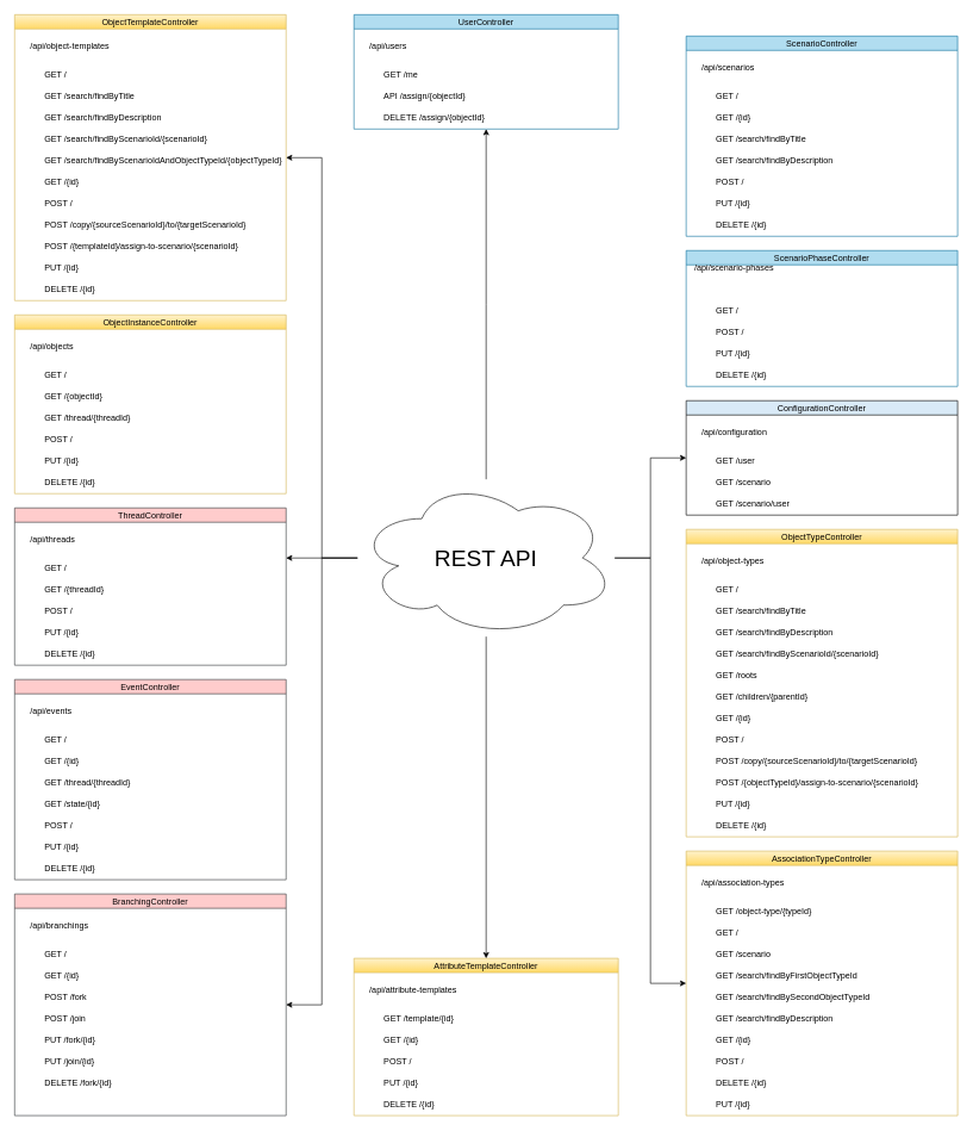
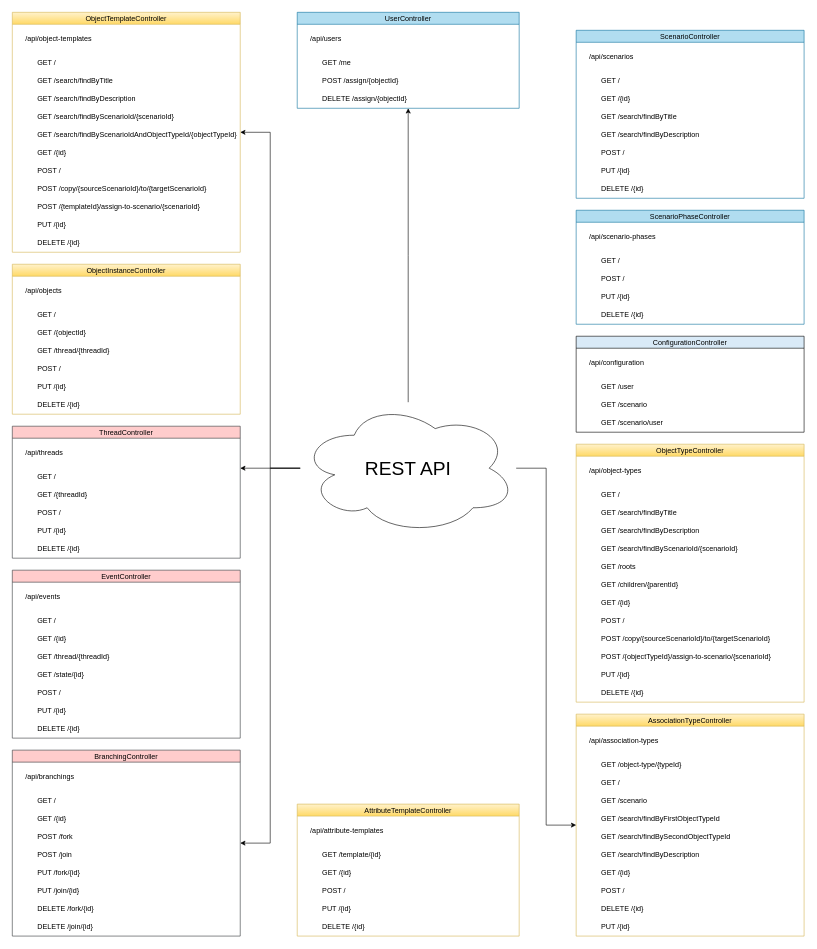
  <mxCell id="0" />
  <mxCell id="1" parent="0" />
  <mxCell id="2" value="AssociationTypeController" style="shape=swimlane;startSize=20;fillColor=#fff2cc;gradientColor=#ffd966;strokeColor=#d6b656;" vertex="1" parent="1"><mxGeometry x="960" y="1190" width="380" height="370" as="geometry" /></mxCell>
  <mxCell id="3" value="/api/association-types" style="text;html=1;strokeColor=none;fillColor=none;" vertex="1" parent="2"><mxGeometry x="20" y="30" width="300" height="30" as="geometry" /></mxCell>
  <mxCell id="4" value="GET /object-type/{typeId}" style="text;html=1;strokeColor=none;fillColor=none;" vertex="1" parent="2"><mxGeometry x="40" y="70" width="300" height="30" as="geometry" /></mxCell>
  <mxCell id="5" value="GET /" style="text;html=1;strokeColor=none;fillColor=none;" vertex="1" parent="2"><mxGeometry x="40" y="100" width="300" height="30" as="geometry" /></mxCell>
  <mxCell id="6" value="GET /scenario" style="text;html=1;strokeColor=none;fillColor=none;" vertex="1" parent="2"><mxGeometry x="40" y="130" width="300" height="30" as="geometry" /></mxCell>
  <mxCell id="7" value="GET /search/findByFirstObjectTypeId" style="text;html=1;strokeColor=none;fillColor=none;" vertex="1" parent="2"><mxGeometry x="40" y="160" width="300" height="30" as="geometry" /></mxCell>
  <mxCell id="8" value="GET /search/findBySecondObjectTypeId" style="text;html=1;strokeColor=none;fillColor=none;" vertex="1" parent="2"><mxGeometry x="40" y="190" width="300" height="30" as="geometry" /></mxCell>
  <mxCell id="9" value="GET /search/findByDescription" style="text;html=1;strokeColor=none;fillColor=none;" vertex="1" parent="2"><mxGeometry x="40" y="220" width="300" height="30" as="geometry" /></mxCell>
  <mxCell id="10" value="GET /{id}" style="text;html=1;strokeColor=none;fillColor=none;" vertex="1" parent="2"><mxGeometry x="40" y="250" width="300" height="30" as="geometry" /></mxCell>
  <mxCell id="11" value="POST /" style="text;html=1;strokeColor=none;fillColor=none;" vertex="1" parent="2"><mxGeometry x="40" y="280" width="300" height="30" as="geometry" /></mxCell>
  <mxCell id="12" value="DELETE /{id}" style="text;html=1;strokeColor=none;fillColor=none;" vertex="1" parent="2"><mxGeometry x="40" y="310" width="300" height="30" as="geometry" /></mxCell>
  <mxCell id="13" value="PUT /{id}" style="text;html=1;strokeColor=none;fillColor=none;" vertex="1" parent="2"><mxGeometry x="40" y="340" width="300" height="30" as="geometry" /></mxCell>
  <mxCell id="14" value="ConfigurationController" style="shape=swimlane;startSize=20;fillColor=#d9eaf7;" vertex="1" parent="1"><mxGeometry x="960" y="560" width="380" height="160" as="geometry" /></mxCell>
  <mxCell id="15" value="/api/configuration" style="text;html=1;strokeColor=none;fillColor=none;" vertex="1" parent="14"><mxGeometry x="20" y="30" width="300" height="30" as="geometry" /></mxCell>
  <mxCell id="16" value="GET /user" style="text;html=1;strokeColor=none;fillColor=none;" vertex="1" parent="14"><mxGeometry x="40" y="70" width="300" height="30" as="geometry" /></mxCell>
  <mxCell id="17" value="GET /scenario" style="text;html=1;strokeColor=none;fillColor=none;" vertex="1" parent="14"><mxGeometry x="40" y="100" width="300" height="30" as="geometry" /></mxCell>
  <mxCell id="18" value="GET /scenario/user" style="text;html=1;strokeColor=none;fillColor=none;" vertex="1" parent="14"><mxGeometry x="40" y="130" width="300" height="30" as="geometry" /></mxCell>
  <mxCell id="19" value="EventController" style="shape=swimlane;startSize=20;fillColor=#ffcccc;strokeColor=#36393d;" vertex="1" parent="1"><mxGeometry x="20" y="950" width="380" height="280" as="geometry" /></mxCell>
  <mxCell id="20" value="/api/events" style="text;html=1;strokeColor=none;fillColor=none;" vertex="1" parent="19"><mxGeometry x="20" y="30" width="300" height="30" as="geometry" /></mxCell>
  <mxCell id="21" value="GET /" style="text;html=1;strokeColor=none;fillColor=none;" vertex="1" parent="19"><mxGeometry x="40" y="70" width="300" height="30" as="geometry" /></mxCell>
  <mxCell id="22" value="GET /{id}" style="text;html=1;strokeColor=none;fillColor=none;" vertex="1" parent="19"><mxGeometry x="40" y="100" width="300" height="30" as="geometry" /></mxCell>
  <mxCell id="23" value="GET /thread/{threadId}" style="text;html=1;strokeColor=none;fillColor=none;" vertex="1" parent="19"><mxGeometry x="40" y="130" width="300" height="30" as="geometry" /></mxCell>
  <mxCell id="24" value="GET /state/{id}" style="text;html=1;strokeColor=none;fillColor=none;" vertex="1" parent="19"><mxGeometry x="40" y="160" width="300" height="30" as="geometry" /></mxCell>
  <mxCell id="25" value="POST /" style="text;html=1;strokeColor=none;fillColor=none;" vertex="1" parent="19"><mxGeometry x="40" y="190" width="300" height="30" as="geometry" /></mxCell>
  <mxCell id="26" value="PUT /{id}" style="text;html=1;strokeColor=none;fillColor=none;" vertex="1" parent="19"><mxGeometry x="40" y="220" width="300" height="30" as="geometry" /></mxCell>
  <mxCell id="27" value="DELETE /{id}" style="text;html=1;strokeColor=none;fillColor=none;" vertex="1" parent="19"><mxGeometry x="40" y="250" width="300" height="30" as="geometry" /></mxCell>
  <mxCell id="28" value="AttributeTemplateController" style="shape=swimlane;startSize=20;fillColor=#fff2cc;gradientColor=#ffd966;strokeColor=#d6b656;" vertex="1" parent="1"><mxGeometry x="495" y="1340" width="370" height="220" as="geometry" /></mxCell>
  <mxCell id="29" value="/api/attribute-templates" style="text;html=1;strokeColor=none;fillColor=none;" vertex="1" parent="28"><mxGeometry x="20" y="30" width="320" height="30" as="geometry" /></mxCell>
  <mxCell id="30" value="GET /template/{id}" style="text;html=1;strokeColor=none;fillColor=none;" vertex="1" parent="28"><mxGeometry x="40" y="70" width="300" height="30" as="geometry" /></mxCell>
  <mxCell id="31" value="GET /{id}" style="text;html=1;strokeColor=none;fillColor=none;" vertex="1" parent="28"><mxGeometry x="40" y="100" width="300" height="30" as="geometry" /></mxCell>
  <mxCell id="32" value="POST /" style="text;html=1;strokeColor=none;fillColor=none;" vertex="1" parent="28"><mxGeometry x="40" y="130" width="300" height="30" as="geometry" /></mxCell>
  <mxCell id="33" value="PUT /{id}" style="text;html=1;strokeColor=none;fillColor=none;" vertex="1" parent="28"><mxGeometry x="40" y="160" width="300" height="30" as="geometry" /></mxCell>
  <mxCell id="34" value="DELETE /{id}" style="text;html=1;strokeColor=none;fillColor=none;" vertex="1" parent="28"><mxGeometry x="40" y="190" width="300" height="30" as="geometry" /></mxCell>
  <mxCell id="35" value="ObjectInstanceController" style="shape=swimlane;startSize=20;fillColor=#fff2cc;strokeColor=#d6b656;gradientColor=#ffd966;" vertex="1" parent="1"><mxGeometry x="20" y="440" width="380" height="250" as="geometry" /></mxCell>
  <mxCell id="36" value="/api/objects" style="text;html=1;strokeColor=none;fillColor=none;" vertex="1" parent="35"><mxGeometry x="20" y="30" width="300" height="30" as="geometry" /></mxCell>
  <mxCell id="37" value="GET /" style="text;html=1;strokeColor=none;fillColor=none;" vertex="1" parent="35"><mxGeometry x="40" y="70" width="300" height="30" as="geometry" /></mxCell>
  <mxCell id="38" value="GET /{objectId}" style="text;html=1;strokeColor=none;fillColor=none;" vertex="1" parent="35"><mxGeometry x="40" y="100" width="300" height="30" as="geometry" /></mxCell>
  <mxCell id="39" value="GET /thread/{threadId}" style="text;html=1;strokeColor=none;fillColor=none;" vertex="1" parent="35"><mxGeometry x="40" y="130" width="300" height="30" as="geometry" /></mxCell>
  <mxCell id="40" value="POST /" style="text;html=1;strokeColor=none;fillColor=none;" vertex="1" parent="35"><mxGeometry x="40" y="160" width="300" height="30" as="geometry" /></mxCell>
  <mxCell id="41" value="PUT /{id}" style="text;html=1;strokeColor=none;fillColor=none;" vertex="1" parent="35"><mxGeometry x="40" y="190" width="300" height="30" as="geometry" /></mxCell>
  <mxCell id="42" value="DELETE /{id}" style="text;html=1;strokeColor=none;fillColor=none;" vertex="1" parent="35"><mxGeometry x="40" y="220" width="300" height="30" as="geometry" /></mxCell>
  <mxCell id="43" value="ObjectTemplateController" style="shape=swimlane;startSize=20;fillColor=#fff2cc;strokeColor=#d6b656;gradientColor=#ffd966;" vertex="1" parent="1"><mxGeometry x="20" y="20" width="380" height="400" as="geometry" /></mxCell>
  <mxCell id="44" value="/api/object-templates" style="text;html=1;strokeColor=none;fillColor=none;" vertex="1" parent="43"><mxGeometry x="20" y="30" width="320" height="30" as="geometry" /></mxCell>
  <mxCell id="45" value="GET /" style="text;html=1;strokeColor=none;fillColor=none;" vertex="1" parent="43"><mxGeometry x="40" y="70" width="300" height="30" as="geometry" /></mxCell>
  <mxCell id="46" value="GET /search/findByTitle" style="text;html=1;strokeColor=none;fillColor=none;" vertex="1" parent="43"><mxGeometry x="40" y="100" width="300" height="30" as="geometry" /></mxCell>
  <mxCell id="47" value="GET /search/findByDescription" style="text;html=1;strokeColor=none;fillColor=none;" vertex="1" parent="43"><mxGeometry x="40" y="130" width="300" height="30" as="geometry" /></mxCell>
  <mxCell id="48" value="GET /search/findByScenarioId/{scenarioId}" style="text;html=1;strokeColor=none;fillColor=none;" vertex="1" parent="43"><mxGeometry x="40" y="160" width="300" height="30" as="geometry" /></mxCell>
  <mxCell id="49" value="GET /search/findByScenarioIdAndObjectTypeId/{objectTypeId}" style="text;html=1;strokeColor=none;fillColor=none;" vertex="1" parent="43"><mxGeometry x="40" y="190" width="300" height="30" as="geometry" /></mxCell>
  <mxCell id="50" value="GET /{id}" style="text;html=1;strokeColor=none;fillColor=none;" vertex="1" parent="43"><mxGeometry x="40" y="220" width="300" height="30" as="geometry" /></mxCell>
  <mxCell id="51" value="POST /" style="text;html=1;strokeColor=none;fillColor=none;" vertex="1" parent="43"><mxGeometry x="40" y="250" width="300" height="30" as="geometry" /></mxCell>
  <mxCell id="52" value="POST /copy/{sourceScenarioId}/to/{targetScenarioId}" style="text;html=1;strokeColor=none;fillColor=none;" vertex="1" parent="43"><mxGeometry x="40" y="280" width="300" height="30" as="geometry" /></mxCell>
  <mxCell id="53" value="POST /{templateId}/assign-to-scenario/{scenarioId}" style="text;html=1;strokeColor=none;fillColor=none;" vertex="1" parent="43"><mxGeometry x="40" y="310" width="300" height="30" as="geometry" /></mxCell>
  <mxCell id="54" value="PUT /{id}" style="text;html=1;strokeColor=none;fillColor=none;" vertex="1" parent="43"><mxGeometry x="40" y="340" width="300" height="30" as="geometry" /></mxCell>
  <mxCell id="55" value="DELETE /{id}" style="text;html=1;strokeColor=none;fillColor=none;" vertex="1" parent="43"><mxGeometry x="40" y="370" width="300" height="30" as="geometry" /></mxCell>
  <mxCell id="56" value="ObjectTypeController" style="shape=swimlane;startSize=20;fillColor=#fff2cc;gradientColor=#ffd966;strokeColor=#d6b656;" vertex="1" parent="1"><mxGeometry x="960" y="740" width="380" height="430" as="geometry" /></mxCell>
  <mxCell id="57" value="/api/object-types" style="text;html=1;strokeColor=none;fillColor=none;" vertex="1" parent="56"><mxGeometry x="20" y="30" width="320" height="30" as="geometry" /></mxCell>
  <mxCell id="58" value="GET /" style="text;html=1;strokeColor=none;fillColor=none;" vertex="1" parent="56"><mxGeometry x="40" y="70" width="300" height="30" as="geometry" /></mxCell>
  <mxCell id="59" value="GET /search/findByTitle" style="text;html=1;strokeColor=none;fillColor=none;" vertex="1" parent="56"><mxGeometry x="40" y="100" width="300" height="30" as="geometry" /></mxCell>
  <mxCell id="60" value="GET /search/findByDescription" style="text;html=1;strokeColor=none;fillColor=none;" vertex="1" parent="56"><mxGeometry x="40" y="130" width="300" height="30" as="geometry" /></mxCell>
  <mxCell id="61" value="GET /search/findByScenarioId/{scenarioId}" style="text;html=1;strokeColor=none;fillColor=none;" vertex="1" parent="56"><mxGeometry x="40" y="160" width="300" height="30" as="geometry" /></mxCell>
  <mxCell id="62" value="GET /roots" style="text;html=1;strokeColor=none;fillColor=none;" vertex="1" parent="56"><mxGeometry x="40" y="190" width="300" height="30" as="geometry" /></mxCell>
  <mxCell id="63" value="GET /children/{parentId}" style="text;html=1;strokeColor=none;fillColor=none;" vertex="1" parent="56"><mxGeometry x="40" y="220" width="300" height="30" as="geometry" /></mxCell>
  <mxCell id="64" value="GET /{id}" style="text;html=1;strokeColor=none;fillColor=none;" vertex="1" parent="56"><mxGeometry x="40" y="250" width="300" height="30" as="geometry" /></mxCell>
  <mxCell id="65" value="POST /" style="text;html=1;strokeColor=none;fillColor=none;" vertex="1" parent="56"><mxGeometry x="40" y="280" width="300" height="30" as="geometry" /></mxCell>
  <mxCell id="66" value="POST /copy/{sourceScenarioId}/to/{targetScenarioId}" style="text;html=1;strokeColor=none;fillColor=none;" vertex="1" parent="56"><mxGeometry x="40" y="310" width="300" height="30" as="geometry" /></mxCell>
  <mxCell id="67" value="POST /{objectTypeId}/assign-to-scenario/{scenarioId}" style="text;html=1;strokeColor=none;fillColor=none;" vertex="1" parent="56"><mxGeometry x="40" y="340" width="300" height="30" as="geometry" /></mxCell>
  <mxCell id="68" value="PUT /{id}" style="text;html=1;strokeColor=none;fillColor=none;" vertex="1" parent="56"><mxGeometry x="40" y="370" width="300" height="30" as="geometry" /></mxCell>
  <mxCell id="69" value="DELETE /{id}" style="text;html=1;strokeColor=none;fillColor=none;" vertex="1" parent="56"><mxGeometry x="40" y="400" width="300" height="30" as="geometry" /></mxCell>
  <mxCell id="70" value="ScenarioController" style="shape=swimlane;startSize=20;fillColor=#b1ddf0;strokeColor=#10739e;" vertex="1" parent="1"><mxGeometry x="960" y="50" width="380" height="280" as="geometry" /></mxCell>
  <mxCell id="71" value="/api/scenarios" style="text;html=1;strokeColor=none;fillColor=none;" vertex="1" parent="70"><mxGeometry x="20" y="30" width="300" height="30" as="geometry" /></mxCell>
  <mxCell id="72" value="GET /" style="text;html=1;strokeColor=none;fillColor=none;" vertex="1" parent="70"><mxGeometry x="40" y="70" width="300" height="30" as="geometry" /></mxCell>
  <mxCell id="73" value="GET /{id}" style="text;html=1;strokeColor=none;fillColor=none;" vertex="1" parent="70"><mxGeometry x="40" y="100" width="300" height="30" as="geometry" /></mxCell>
  <mxCell id="74" value="GET /search/findByTitle" style="text;html=1;strokeColor=none;fillColor=none;" vertex="1" parent="70"><mxGeometry x="40" y="130" width="300" height="30" as="geometry" /></mxCell>
  <mxCell id="75" value="GET /search/findByDescription" style="text;html=1;strokeColor=none;fillColor=none;" vertex="1" parent="70"><mxGeometry x="40" y="160" width="300" height="30" as="geometry" /></mxCell>
  <mxCell id="76" value="POST /" style="text;html=1;strokeColor=none;fillColor=none;" vertex="1" parent="70"><mxGeometry x="40" y="190" width="300" height="30" as="geometry" /></mxCell>
  <mxCell id="77" value="PUT /{id}" style="text;html=1;strokeColor=none;fillColor=none;" vertex="1" parent="70"><mxGeometry x="40" y="220" width="300" height="30" as="geometry" /></mxCell>
  <mxCell id="78" value="DELETE /{id}" style="text;html=1;strokeColor=none;fillColor=none;" vertex="1" parent="70"><mxGeometry x="40" y="250" width="300" height="30" as="geometry" /></mxCell>
  <mxCell id="79" value="ScenarioPhaseController" style="shape=swimlane;startSize=20;fillColor=#b1ddf0;strokeColor=#10739e;" vertex="1" parent="1"><mxGeometry x="960" y="350" width="380" height="190" as="geometry" /></mxCell>
- <mxCell id="80" value="/api/scenario-phases" style="text;html=1;strokeColor=none;fillColor=none;" vertex="1" parent="79"><mxGeometry x="10" y="10" width="320" height="30" as="geometry" /></mxCell>
+ <mxCell id="80" value="/api/scenario-phases" style="text;html=1;strokeColor=none;fillColor=none;" vertex="1" parent="79"><mxGeometry x="20" y="30" width="320" height="30" as="geometry" /></mxCell>
  <mxCell id="81" value="GET /" style="text;html=1;strokeColor=none;fillColor=none;" vertex="1" parent="79"><mxGeometry x="40" y="70" width="300" height="30" as="geometry" /></mxCell>
  <mxCell id="82" value="POST /" style="text;html=1;strokeColor=none;fillColor=none;" vertex="1" parent="79"><mxGeometry x="40" y="100" width="300" height="30" as="geometry" /></mxCell>
  <mxCell id="83" value="PUT /{id}" style="text;html=1;strokeColor=none;fillColor=none;" vertex="1" parent="79"><mxGeometry x="40" y="130" width="300" height="30" as="geometry" /></mxCell>
  <mxCell id="84" value="DELETE /{id}" style="text;html=1;strokeColor=none;fillColor=none;" vertex="1" parent="79"><mxGeometry x="40" y="160" width="300" height="30" as="geometry" /></mxCell>
  <mxCell id="85" value="BranchingController" style="shape=swimlane;startSize=20;fillColor=#ffcccc;strokeColor=#36393d;" vertex="1" parent="1"><mxGeometry x="20" y="1250" width="380" height="310" as="geometry" /></mxCell>
  <mxCell id="86" value="/api/branchings" style="text;html=1;strokeColor=none;fillColor=none;" vertex="1" parent="85"><mxGeometry x="20" y="30" width="320" height="30" as="geometry" /></mxCell>
  <mxCell id="87" value="GET /" style="text;html=1;strokeColor=none;fillColor=none;" vertex="1" parent="85"><mxGeometry x="40" y="70" width="300" height="30" as="geometry" /></mxCell>
  <mxCell id="88" value="GET /{id}" style="text;html=1;strokeColor=none;fillColor=none;" vertex="1" parent="85"><mxGeometry x="40" y="100" width="300" height="30" as="geometry" /></mxCell>
  <mxCell id="89" value="POST /fork" style="text;html=1;strokeColor=none;fillColor=none;" vertex="1" parent="85"><mxGeometry x="40" y="130" width="300" height="30" as="geometry" /></mxCell>
  <mxCell id="90" value="POST /join" style="text;html=1;strokeColor=none;fillColor=none;" vertex="1" parent="85"><mxGeometry x="40" y="160" width="300" height="30" as="geometry" /></mxCell>
  <mxCell id="91" value="PUT /fork/{id}" style="text;html=1;strokeColor=none;fillColor=none;" vertex="1" parent="85"><mxGeometry x="40" y="190" width="300" height="30" as="geometry" /></mxCell>
  <mxCell id="92" value="PUT /join/{id}" style="text;html=1;strokeColor=none;fillColor=none;" vertex="1" parent="85"><mxGeometry x="40" y="220" width="300" height="30" as="geometry" /></mxCell>
  <mxCell id="93" value="DELETE /fork/{id}" style="text;html=1;strokeColor=none;fillColor=none;" vertex="1" parent="85"><mxGeometry x="40" y="250" width="300" height="30" as="geometry" /></mxCell>
+ <mxCell id="94" value="DELETE /join/{id}" style="text;html=1;strokeColor=none;fillColor=none;" vertex="1" parent="85"><mxGeometry x="40" y="280" width="300" height="30" as="geometry" /></mxCell>
  <mxCell id="95" value="ThreadController" style="shape=swimlane;startSize=20;fillColor=#ffcccc;strokeColor=#36393d;" vertex="1" parent="1"><mxGeometry x="20" y="710" width="380" height="220" as="geometry" /></mxCell>
  <mxCell id="96" value="/api/threads" style="text;html=1;strokeColor=none;fillColor=none;" vertex="1" parent="95"><mxGeometry x="20" y="30" width="300" height="30" as="geometry" /></mxCell>
  <mxCell id="97" value="GET /" style="text;html=1;strokeColor=none;fillColor=none;" vertex="1" parent="95"><mxGeometry x="40" y="70" width="300" height="30" as="geometry" /></mxCell>
  <mxCell id="98" value="GET /{threadId}" style="text;html=1;strokeColor=none;fillColor=none;" vertex="1" parent="95"><mxGeometry x="40" y="100" width="300" height="30" as="geometry" /></mxCell>
  <mxCell id="99" value="POST /" style="text;html=1;strokeColor=none;fillColor=none;" vertex="1" parent="95"><mxGeometry x="40" y="130" width="300" height="30" as="geometry" /></mxCell>
  <mxCell id="100" value="PUT /{id}" style="text;html=1;strokeColor=none;fillColor=none;" vertex="1" parent="95"><mxGeometry x="40" y="160" width="300" height="30" as="geometry" /></mxCell>
  <mxCell id="101" value="DELETE /{id}" style="text;html=1;strokeColor=none;fillColor=none;" vertex="1" parent="95"><mxGeometry x="40" y="190" width="300" height="30" as="geometry" /></mxCell>
  <mxCell id="102" value="UserController" style="shape=swimlane;startSize=20;fillColor=#b1ddf0;strokeColor=#10739e;" vertex="1" parent="1"><mxGeometry x="495" y="20" width="370" height="160" as="geometry" /></mxCell>
  <mxCell id="103" value="/api/users" style="text;html=1;strokeColor=none;fillColor=none;" vertex="1" parent="102"><mxGeometry x="20" y="30" width="300" height="30" as="geometry" /></mxCell>
  <mxCell id="104" value="GET /me" style="text;html=1;strokeColor=none;fillColor=none;" vertex="1" parent="102"><mxGeometry x="40" y="70" width="300" height="30" as="geometry" /></mxCell>
- <mxCell id="105" value="API /assign/{objectId}" style="text;html=1;strokeColor=none;fillColor=none;" vertex="1" parent="102"><mxGeometry x="40" y="100" width="300" height="30" as="geometry" /></mxCell>
+ <mxCell id="105" value="POST /assign/{objectId}" style="text;html=1;strokeColor=none;fillColor=none;" vertex="1" parent="102"><mxGeometry x="40" y="100" width="300" height="30" as="geometry" /></mxCell>
  <mxCell id="106" value="DELETE /assign/{objectId}" style="text;html=1;strokeColor=none;fillColor=none;" vertex="1" parent="102"><mxGeometry x="40" y="130" width="300" height="30" as="geometry" /></mxCell>
- <mxCell id="107" style="edgeStyle=orthogonalEdgeStyle;rounded=0;orthogonalLoop=1;jettySize=auto;html=1;entryX=0.5;entryY=0;entryDx=0;entryDy=0;" edge="1" parent="1" source="114" target="28"><mxGeometry relative="1" as="geometry" /></mxCell>
- <mxCell id="108" style="edgeStyle=orthogonalEdgeStyle;rounded=0;orthogonalLoop=1;jettySize=auto;html=1;entryX=0;entryY=0.5;entryDx=0;entryDy=0;" edge="1" parent="1" source="114" target="14"><mxGeometry relative="1" as="geometry" /></mxCell>
  <mxCell id="109" style="edgeStyle=orthogonalEdgeStyle;rounded=0;orthogonalLoop=1;jettySize=auto;html=1;entryX=0;entryY=0.5;entryDx=0;entryDy=0;" edge="1" parent="1" source="114" target="2"><mxGeometry relative="1" as="geometry" /></mxCell>
  <mxCell id="110" style="edgeStyle=orthogonalEdgeStyle;rounded=0;orthogonalLoop=1;jettySize=auto;html=1;" edge="1" parent="1" source="114"><mxGeometry relative="1" as="geometry"><mxPoint x="680" y="180" as="targetPoint" /></mxGeometry></mxCell>
  <mxCell id="111" style="edgeStyle=orthogonalEdgeStyle;rounded=0;orthogonalLoop=1;jettySize=auto;html=1;" edge="1" parent="1" source="114"><mxGeometry relative="1" as="geometry"><mxPoint x="400" y="780" as="targetPoint" /></mxGeometry></mxCell>
  <mxCell id="112" style="edgeStyle=orthogonalEdgeStyle;rounded=0;orthogonalLoop=1;jettySize=auto;html=1;entryX=1;entryY=0.5;entryDx=0;entryDy=0;" edge="1" parent="1" source="114" target="43"><mxGeometry relative="1" as="geometry" /></mxCell>
  <mxCell id="113" style="edgeStyle=orthogonalEdgeStyle;rounded=0;orthogonalLoop=1;jettySize=auto;html=1;entryX=1;entryY=0.5;entryDx=0;entryDy=0;" edge="1" parent="1" source="114" target="85"><mxGeometry relative="1" as="geometry" /></mxCell>
  <mxCell id="114" value="&lt;font style=&quot;font-size: 32px;&quot;&gt;REST API&lt;/font&gt;" style="ellipse;shape=cloud;whiteSpace=wrap;html=1;" vertex="1" parent="1"><mxGeometry x="500" y="670" width="360" height="220" as="geometry" /></mxCell>
